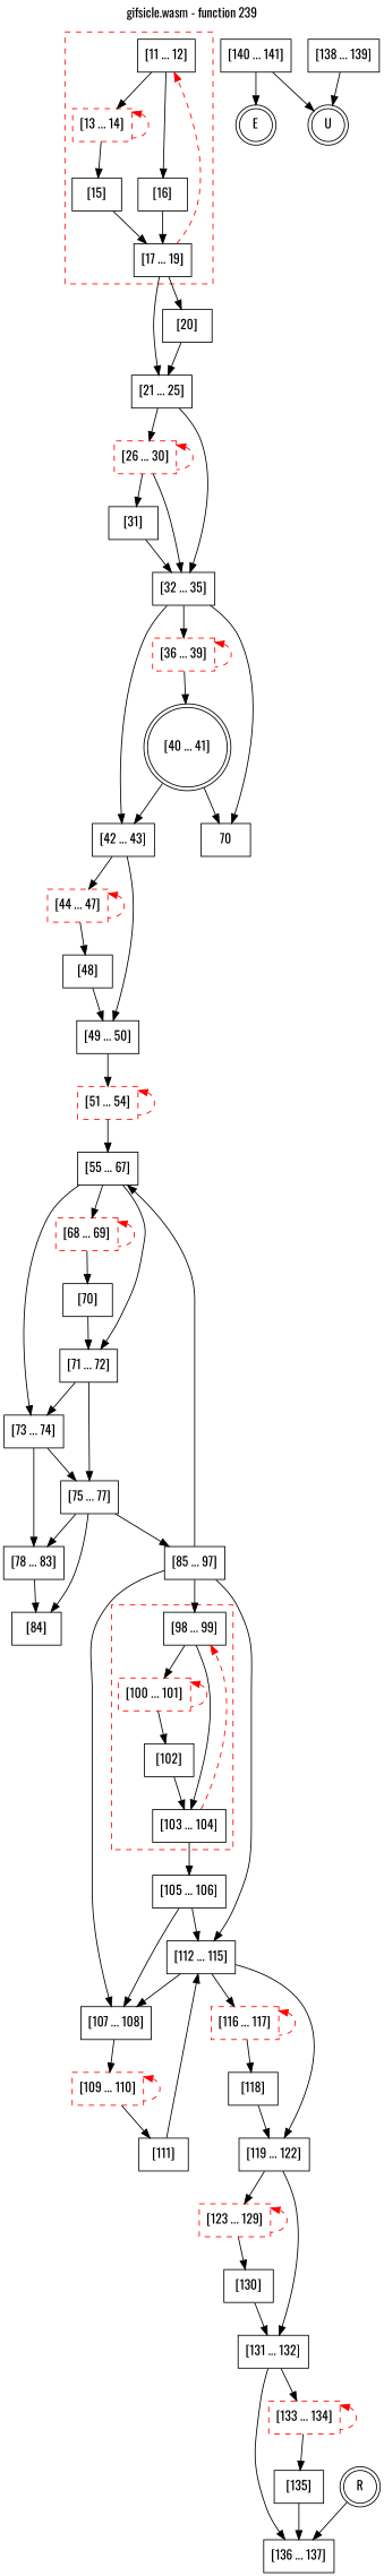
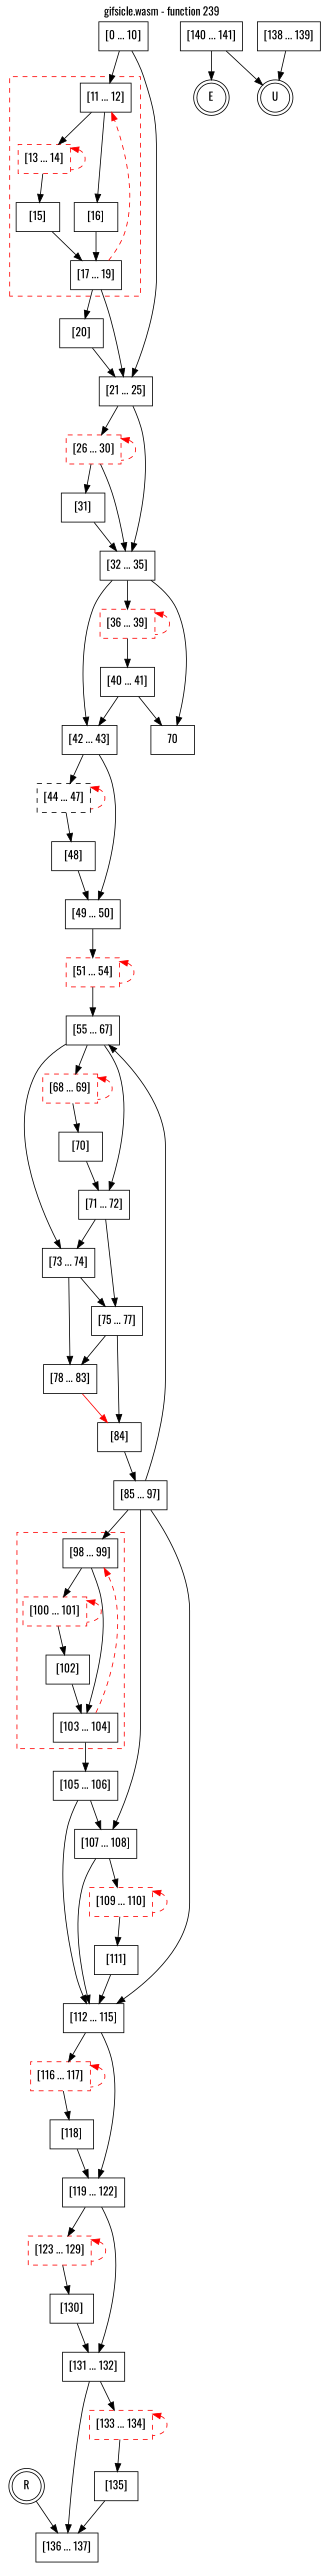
  digraph {
    fontname=Oswald
    label="gifsicle.wasm - function 239"
    labelfontcolor=black
    labelfontname=Helvetica
    labelfontsize=16
    labelloc=t
    node [color=black fontname=Oswald shape=box style=solid]
    edge [fontname=Oswald]
    n1 [label="[11 ... 12]"]
    n2 [color=red label="[13 ... 14]" style=dashed]
    n3 [label="[15]"]
    n4 [label="[16]"]
    n5 [label="[17 ... 19]"]
    n6 [label="[98 ... 99]"]
    n7 [color=red label="[100 ... 101]" style=dashed]
    n8 [label="[102]"]
    n9 [label="[103 ... 104]"]
    n10 [label="[21 ... 25]"]
    n11 [label="[20]"]
    n12 [label="[105 ... 106]"]
    E [shape=doublecircle color="" style=""]
    n14 [label=U shape=doublecircle color="" style=""]
    n15 [label=R shape=doublecircle color="" style=""]
    n16 [label="[136 ... 137]"]
+   n17 [label="[0 ... 10]"]
    n18 [color=red label="[26 ... 30]" style=dashed]
    n19 [label="[32 ... 35]"]
    n20 [label="[31]"]
    n21 [color=red label="[36 ... 39]" style=dashed]
    n22 [label="[42 ... 43]"]
    n23 [label=70]
-   n24 [label="[40 ... 41]" shape=doublecircle]
-   n25 [color=red label="[44 ... 47]" style=dashed]
+   n24 [label="[40 ... 41]"]
+   n25 [label="[44 ... 47]" style=dashed]
    n26 [label="[49 ... 50]"]
    n27 [label="[48]"]
    n28 [color=red label="[51 ... 54]" style=dashed]
    n29 [label="[55 ... 67]"]
    n30 [color=red label="[68 ... 69]" style=dashed]
    n31 [label="[71 ... 72]"]
    n32 [label="[73 ... 74]"]
    n33 [label="[70]"]
    n34 [label="[75 ... 77]"]
    n35 [label="[78 ... 83]"]
    n36 [label="[85 ... 97]"]
    n37 [label="[107 ... 108]"]
    n38 [label="[112 ... 115]"]
    n39 [label="[84]"]
    n40 [color=red label="[109 ... 110]" style=dashed]
    n41 [color=red label="[116 ... 117]" style=dashed]
    n42 [label="[119 ... 122]"]
    n43 [label="[111]"]
    n44 [label="[118]"]
    n45 [color=red label="[123 ... 129]" style=dashed]
    n46 [label="[131 ... 132]"]
    n47 [label="[130]"]
    n48 [color=red label="[133 ... 134]" style=dashed]
    n49 [label="[135]"]
    n50 [label="[138 ... 139]"]
    n51 [label="[140 ... 141]"]
    subgraph cluster_1 {
      color=red
      label=""
      style=dashed
      n1
      n2
      n3
      n4
      n5
    }
    subgraph cluster_2 {
      color=red
      label=""
      style=dashed
      n6
      n7
      n8
      n9
    }
    n1 -> n2
    n1 -> n4
    n2 -> n2 [color=red dir=back style=dashed]
    n2 -> n3
    n3 -> n5
    n4 -> n5
    n5 -> n1 [color=red style=dashed]
    n5 -> n10
    n5 -> n11
    n6 -> n7
    n6 -> n9
    n7 -> n7 [color=red dir=back style=dashed]
    n7 -> n8
    n8 -> n9
    n9 -> n6 [color=red style=dashed]
    n9 -> n12
    n10 -> n18
    n10 -> n19
    n11 -> n10
    n12 -> n37
    n12 -> n38
    n15 -> n16
+   n17 -> n1
+   n17 -> n10
    n18 -> n18 [color=red dir=back style=dashed]
    n18 -> n19
    n18 -> n20
    n19 -> n21
    n19 -> n22
    n19 -> n23
    n20 -> n19
    n21 -> n21 [color=red dir=back style=dashed]
    n21 -> n24
    n22 -> n25
    n22 -> n26
    n24 -> n22
    n24 -> n23
    n25 -> n25 [color=red dir=back style=dashed]
    n25 -> n27
    n26 -> n28
    n27 -> n26
    n28 -> n28 [color=red dir=back style=dashed]
    n28 -> n29
    n29 -> n30
    n29 -> n31
    n29 -> n32
    n30 -> n30 [color=red dir=back style=dashed]
    n30 -> n33
    n31 -> n32
    n31 -> n34
    n32 -> n34
    n32 -> n35
    n33 -> n31
    n34 -> n35
    n34 -> n39
-   n35 -> n39
+   n35 -> n39 [color=red]
    n36 -> n6
    n36 -> n29
    n36 -> n37
    n36 -> n38
-   n38 -> n37
+   n37 -> n38
    n37 -> n40
    n38 -> n41
    n38 -> n42
-   n34 -> n36
+   n39 -> n36
    n40 -> n40 [color=red dir=back style=dashed]
    n40 -> n43
    n41 -> n41 [color=red dir=back style=dashed]
    n41 -> n44
    n42 -> n45
    n42 -> n46
    n43 -> n38
    n44 -> n42
    n45 -> n45 [color=red dir=back style=dashed]
    n45 -> n47
    n46 -> n16
    n46 -> n48
    n47 -> n46
    n48 -> n48 [color=red dir=back style=dashed]
    n48 -> n49
    n49 -> n16
    n50 -> n14
    n51 -> E
    n51 -> n14
  }
